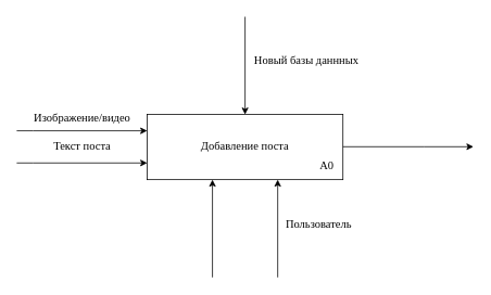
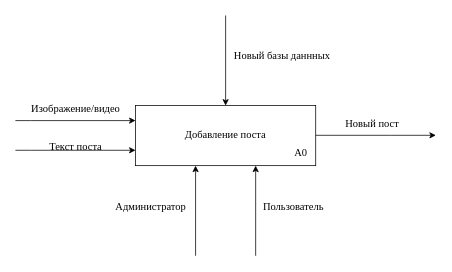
  <mxCell id="0" />
  <mxCell id="1" parent="0" />
  <mxCell id="2" value="&lt;font face=&quot;Times New Roman&quot;&gt;&lt;span style=&quot;font-size: 14px;&quot;&gt;Добавление поста&lt;/span&gt;&lt;/font&gt;" style="rounded=0;whiteSpace=wrap;html=1;" vertex="1" parent="1"><mxGeometry x="180" y="140" width="240" height="80" as="geometry" /></mxCell>
  <mxCell id="3" value="" style="endArrow=classic;html=1;rounded=0;entryX=0;entryY=0.25;entryDx=0;entryDy=0;" edge="1" parent="1" target="2"><mxGeometry width="50" height="50" relative="1" as="geometry"><mxPoint x="20" y="160" as="sourcePoint" /><mxPoint x="180" y="160" as="targetPoint" /><Array as="points"><mxPoint x="40" y="160" /></Array></mxGeometry></mxCell>
  <mxCell id="4" value="" style="endArrow=classic;html=1;rounded=0;entryX=0;entryY=0.5;entryDx=0;entryDy=0;" edge="1" parent="1"><mxGeometry width="50" height="50" relative="1" as="geometry"><mxPoint x="420" y="179.58" as="sourcePoint" /><mxPoint x="580" y="179.58" as="targetPoint" /><Array as="points"><mxPoint x="520" y="179.58" /></Array></mxGeometry></mxCell>
  <mxCell id="5" value="" style="endArrow=classic;html=1;rounded=0;entryX=0.5;entryY=1;entryDx=0;entryDy=0;" edge="1" parent="1"><mxGeometry width="50" height="50" relative="1" as="geometry"><mxPoint x="260" y="340" as="sourcePoint" /><mxPoint x="260" y="220" as="targetPoint" /><Array as="points"><mxPoint x="260" y="340" /></Array></mxGeometry></mxCell>
  <mxCell id="6" value="" style="endArrow=classic;html=1;rounded=0;entryX=0.5;entryY=0;entryDx=0;entryDy=0;" edge="1" parent="1" target="2"><mxGeometry width="50" height="50" relative="1" as="geometry"><mxPoint x="300" y="20" as="sourcePoint" /><mxPoint x="270" y="-50" as="targetPoint" /><Array as="points" /></mxGeometry></mxCell>
  <mxCell id="7" value="&lt;span style=&quot;font-weight: normal;&quot;&gt;&lt;font face=&quot;Times New Roman&quot; style=&quot;font-size: 14px;&quot;&gt;А0&lt;/font&gt;&lt;/span&gt;" style="text;strokeColor=none;fillColor=none;html=1;fontSize=24;fontStyle=1;verticalAlign=middle;align=center;" vertex="1" parent="1"><mxGeometry x="350" y="180" width="100" height="40" as="geometry" /></mxCell>
  <mxCell id="8" value="" style="endArrow=classic;html=1;rounded=0;entryX=0;entryY=0.5;entryDx=0;entryDy=0;" edge="1" parent="1"><mxGeometry width="50" height="50" relative="1" as="geometry"><mxPoint x="20" y="199.5" as="sourcePoint" /><mxPoint x="180" y="199.5" as="targetPoint" /><Array as="points"><mxPoint x="40" y="199.5" /></Array></mxGeometry></mxCell>
  <mxCell id="9" value="&lt;font style=&quot;font-size: 14px;&quot; face=&quot;Times New Roman&quot;&gt;Изображение/видео&lt;/font&gt;" style="text;html=1;align=center;verticalAlign=middle;resizable=0;points=[];autosize=1;strokeColor=none;fillColor=none;" vertex="1" parent="1"><mxGeometry x="30" y="130" width="140" height="30" as="geometry" /></mxCell>
- <mxCell id="10" value="&lt;font style=&quot;font-size: 14px;&quot; face=&quot;Times New Roman&quot;&gt;Текст поста&lt;/font&gt;" style="text;html=1;align=center;verticalAlign=middle;resizable=0;points=[];autosize=1;strokeColor=none;fillColor=none;" vertex="1" parent="1"><mxGeometry x="55" y="165" width="90" height="30" as="geometry" /></mxCell>
+ <mxCell id="10" value="&lt;font style=&quot;font-size: 14px;&quot; face=&quot;Times New Roman&quot;&gt;Текст поста&lt;/font&gt;" style="text;html=1;align=center;verticalAlign=middle;resizable=0;points=[];autosize=1;strokeColor=none;fillColor=none;" vertex="1" parent="1"><mxGeometry x="55" y="180" width="90" height="30" as="geometry" /></mxCell>
+ <mxCell id="11" value="&lt;font face=&quot;Times New Roman&quot;&gt;&lt;span style=&quot;font-size: 14px;&quot;&gt;Новый пост&lt;/span&gt;&lt;/font&gt;" style="text;html=1;align=center;verticalAlign=middle;resizable=0;points=[];autosize=1;strokeColor=none;fillColor=none;" vertex="1" parent="1"><mxGeometry x="450" y="150" width="90" height="30" as="geometry" /></mxCell>
  <mxCell id="12" value="&lt;font style=&quot;font-size: 14px;&quot; face=&quot;Times New Roman&quot;&gt;Новый базы даннных&lt;/font&gt;" style="text;html=1;align=center;verticalAlign=middle;resizable=0;points=[];autosize=1;strokeColor=none;fillColor=none;" vertex="1" parent="1"><mxGeometry x="300" y="60" width="150" height="30" as="geometry" /></mxCell>
  <mxCell id="13" value="" style="endArrow=classic;html=1;rounded=0;entryX=0.5;entryY=1;entryDx=0;entryDy=0;" edge="1" parent="1"><mxGeometry width="50" height="50" relative="1" as="geometry"><mxPoint x="340" y="340" as="sourcePoint" /><mxPoint x="340" y="220" as="targetPoint" /><Array as="points"><mxPoint x="340" y="340" /></Array></mxGeometry></mxCell>
  <mxCell id="14" value="&lt;font style=&quot;font-size: 14px;&quot; face=&quot;Times New Roman&quot;&gt;Пользователь&lt;/font&gt;" style="text;html=1;align=center;verticalAlign=middle;resizable=0;points=[];autosize=1;strokeColor=none;fillColor=none;" vertex="1" parent="1"><mxGeometry x="340" y="260" width="100" height="30" as="geometry" /></mxCell>
+ <mxCell id="15" value="&lt;font style=&quot;font-size: 14px;&quot; face=&quot;Times New Roman&quot;&gt;Администратор&lt;/font&gt;" style="text;html=1;align=center;verticalAlign=middle;resizable=0;points=[];autosize=1;strokeColor=none;fillColor=none;" vertex="1" parent="1"><mxGeometry x="140" y="260" width="120" height="30" as="geometry" /></mxCell>
